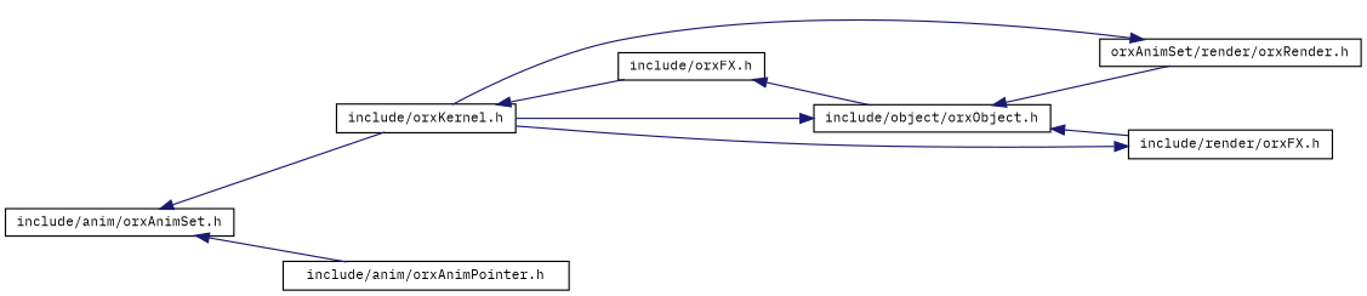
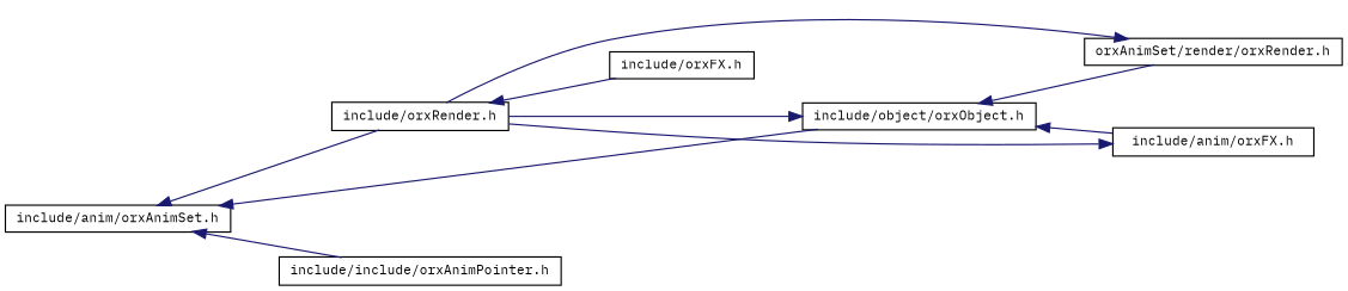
  digraph {
    fontname="IBM Plex Mono"
    rankdir=LR
    node [color=black fontname="IBM Plex Mono" fontsize=10 shape=record]
    edge [color=midnightblue dir=back fontname="IBM Plex Mono" fontsize=10 labelfontname=FreeSans labelfontsize=10 style=solid]
    n1 [height=0.2 label="include/anim/orxAnimSet.h" width=0.4]
-   n2 [height=0.2 label="include/orxKernel.h" width=0.4]
-   n3 [height=0.2 label="include/anim/orxAnimPointer.h" width=0.4]
+   n2 [height=0.2 label="include/orxRender.h" width=0.4]
+   n3 [height=0.2 label="include/include/orxAnimPointer.h" width=0.4]
    n4 [height=0.2 label="include/object/orxObject.h" width=0.4]
    n5 [height=0.2 label="include/orxFX.h" width=0.4]
-   n6 [height=0.2 label="include/render/orxFX.h" width=0.4]
+   n6 [height=0.2 label="include/anim/orxFX.h" width=0.4]
    n7 [height=0.2 label="orxAnimSet/render/orxRender.h" width=0.4]
    n1 -> n2
    n1 -> n3
-   n5 -> n4
+   n1 -> n4
    n2 -> n5
    n4 -> n2
    n4 -> n6
    n4 -> n7
    n6 -> n2
    n7 -> n2
  }
